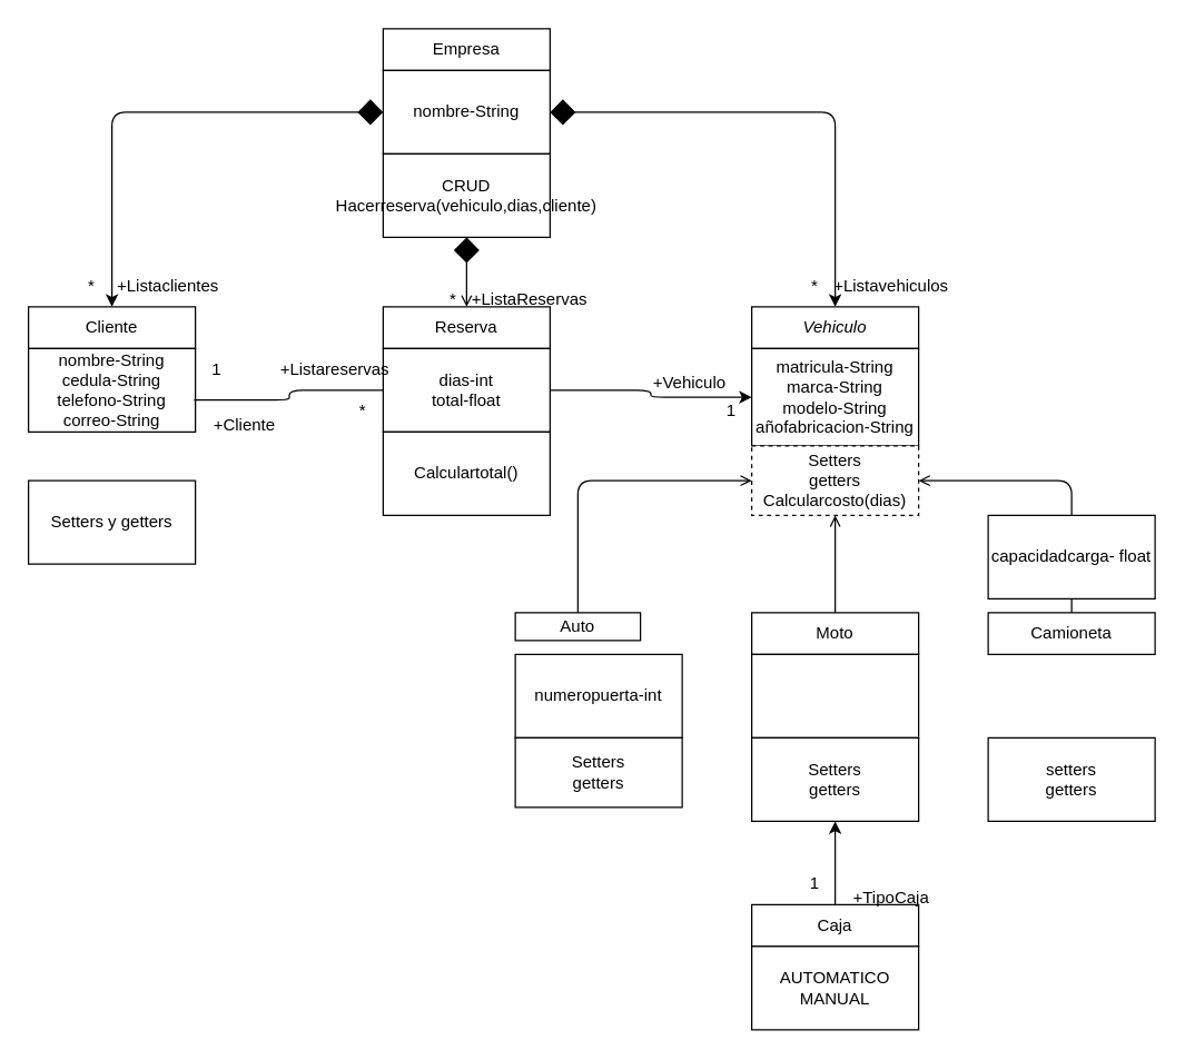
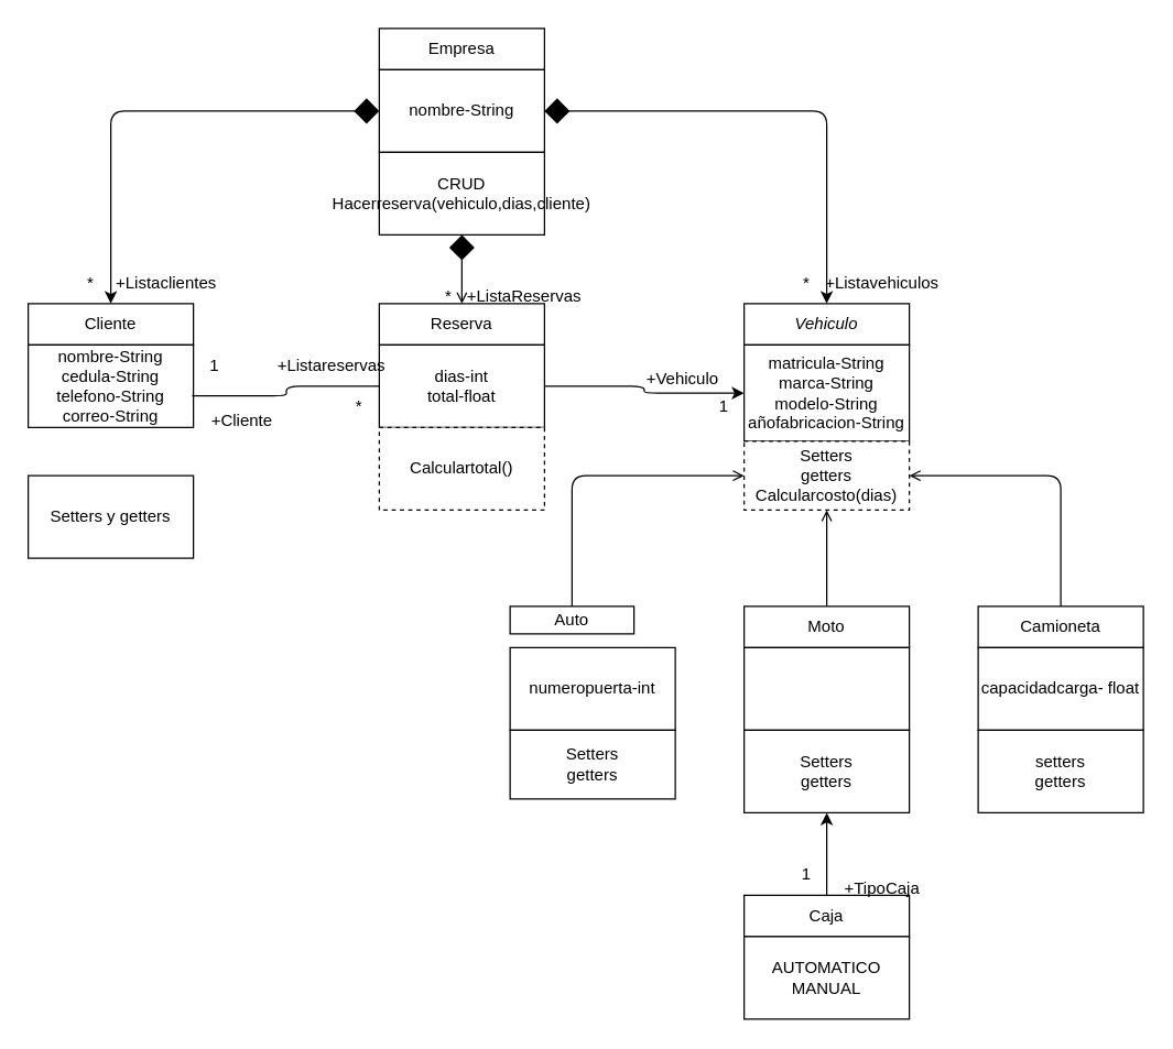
  <mxCell id="0" />
  <mxCell id="1" parent="0" />
  <mxCell id="2" value="Empresa" style="whiteSpace=wrap;html=1;" parent="1" vertex="1"><mxGeometry x="275" y="20" width="120" height="30" as="geometry" /></mxCell>
  <mxCell id="3" style="edgeStyle=orthogonalEdgeStyle;html=1;exitX=0;exitY=0.5;exitDx=0;exitDy=0;entryX=0.5;entryY=0;entryDx=0;entryDy=0;startArrow=diamond;startFill=1;endSize=6;startSize=16;" parent="1" source="5" target="11" edge="1"><mxGeometry relative="1" as="geometry" /></mxCell>
  <mxCell id="4" style="edgeStyle=orthogonalEdgeStyle;html=1;exitX=1;exitY=0.5;exitDx=0;exitDy=0;entryX=0.5;entryY=0;entryDx=0;entryDy=0;startArrow=diamond;startFill=1;startSize=16;" parent="1" source="5" target="8" edge="1"><mxGeometry relative="1" as="geometry" /></mxCell>
  <mxCell id="5" value="nombre-String" style="whiteSpace=wrap;html=1;" parent="1" vertex="1"><mxGeometry x="275" y="50" width="120" height="60" as="geometry" /></mxCell>
  <mxCell id="6" style="edgeStyle=none;html=1;exitX=0.5;exitY=1;exitDx=0;exitDy=0;entryX=0.5;entryY=0;entryDx=0;entryDy=0;startArrow=diamond;startFill=1;endArrow=open;endFill=1;startSize=16;endSize=6;" parent="1" source="7" target="39" edge="1"><mxGeometry relative="1" as="geometry" /></mxCell>
  <mxCell id="7" value="CRUD&lt;br&gt;Hacerreserva(vehiculo,dias,cliente)" style="whiteSpace=wrap;html=1;" parent="1" vertex="1"><mxGeometry x="275" y="110" width="120" height="60" as="geometry" /></mxCell>
  <mxCell id="8" value="&lt;i&gt;Vehiculo&lt;/i&gt;" style="whiteSpace=wrap;html=1;" parent="1" vertex="1"><mxGeometry x="540" y="220" width="120" height="30" as="geometry" /></mxCell>
  <mxCell id="9" value="matricula-String&lt;br&gt;marca-String&lt;br&gt;modelo-String&lt;br&gt;añofabricacion-String" style="whiteSpace=wrap;html=1;" parent="1" vertex="1"><mxGeometry x="540" y="250" width="120" height="70" as="geometry" /></mxCell>
  <mxCell id="10" value="Setters&lt;br&gt;getters&lt;br&gt;Calcularcosto(dias)" style="whiteSpace=wrap;html=1;dashed=1;" parent="1" vertex="1"><mxGeometry x="540" y="320" width="120" height="50" as="geometry" /></mxCell>
  <mxCell id="11" value="Cliente" style="whiteSpace=wrap;html=1;" parent="1" vertex="1"><mxGeometry x="20" y="220" width="120" height="30" as="geometry" /></mxCell>
  <mxCell id="12" value="nombre-String&lt;br&gt;cedula-String&lt;br&gt;telefono-String&lt;br&gt;correo-String" style="whiteSpace=wrap;html=1;" parent="1" vertex="1"><mxGeometry x="20" y="250" width="120" height="60" as="geometry" /></mxCell>
  <mxCell id="13" value="Setters y getters" style="whiteSpace=wrap;html=1;" parent="1" vertex="1"><mxGeometry x="20" y="345" width="120" height="60" as="geometry" /></mxCell>
  <mxCell id="14" style="edgeStyle=orthogonalEdgeStyle;html=1;exitX=0.5;exitY=0;exitDx=0;exitDy=0;entryX=0;entryY=0.5;entryDx=0;entryDy=0;endArrow=open;endFill=0;" parent="1" source="15" target="10" edge="1"><mxGeometry relative="1" as="geometry" /></mxCell>
  <mxCell id="15" value="Auto" style="whiteSpace=wrap;html=1;" parent="1" vertex="1"><mxGeometry x="370" y="440" width="90" height="20" as="geometry" /></mxCell>
  <mxCell id="16" value="numeropuerta-int" style="whiteSpace=wrap;html=1;" parent="1" vertex="1"><mxGeometry x="370" y="470" width="120" height="60" as="geometry" /></mxCell>
  <mxCell id="17" value="Setters&lt;br&gt;getters" style="whiteSpace=wrap;html=1;" parent="1" vertex="1"><mxGeometry x="370" y="530" width="120" height="50" as="geometry" /></mxCell>
  <mxCell id="18" style="edgeStyle=orthogonalEdgeStyle;html=1;exitX=0.5;exitY=0;exitDx=0;exitDy=0;entryX=0.5;entryY=1;entryDx=0;entryDy=0;endArrow=open;endFill=0;" parent="1" source="19" target="10" edge="1"><mxGeometry relative="1" as="geometry" /></mxCell>
  <mxCell id="19" value="Moto" style="whiteSpace=wrap;html=1;" parent="1" vertex="1"><mxGeometry x="540" y="440" width="120" height="30" as="geometry" /></mxCell>
  <mxCell id="20" value="" style="whiteSpace=wrap;html=1;" parent="1" vertex="1"><mxGeometry x="540" y="470" width="120" height="60" as="geometry" /></mxCell>
  <mxCell id="21" value="Setters&lt;br&gt;getters" style="whiteSpace=wrap;html=1;" parent="1" vertex="1"><mxGeometry x="540" y="530" width="120" height="60" as="geometry" /></mxCell>
  <mxCell id="22" style="edgeStyle=orthogonalEdgeStyle;html=1;exitX=0.5;exitY=0;exitDx=0;exitDy=0;entryX=1;entryY=0.5;entryDx=0;entryDy=0;endArrow=open;endFill=0;" parent="1" source="23" target="10" edge="1"><mxGeometry relative="1" as="geometry" /></mxCell>
  <mxCell id="23" value="Camioneta" style="whiteSpace=wrap;html=1;" parent="1" vertex="1"><mxGeometry x="710" y="440" width="120" height="30" as="geometry" /></mxCell>
- <mxCell id="24" value="capacidadcarga- float" style="whiteSpace=wrap;html=1;" parent="1" vertex="1"><mxGeometry x="710" y="370" width="120" height="60" as="geometry" /></mxCell>
+ <mxCell id="24" value="capacidadcarga- float" style="whiteSpace=wrap;html=1;" parent="1" vertex="1"><mxGeometry x="710" y="470" width="120" height="60" as="geometry" /></mxCell>
  <mxCell id="25" value="setters&lt;br&gt;getters" style="whiteSpace=wrap;html=1;" parent="1" vertex="1"><mxGeometry x="710" y="530" width="120" height="60" as="geometry" /></mxCell>
  <mxCell id="26" style="edgeStyle=orthogonalEdgeStyle;html=1;exitX=0.5;exitY=0;exitDx=0;exitDy=0;entryX=0.5;entryY=1;entryDx=0;entryDy=0;" parent="1" source="27" target="21" edge="1"><mxGeometry relative="1" as="geometry" /></mxCell>
  <mxCell id="27" value="Caja" style="whiteSpace=wrap;html=1;" parent="1" vertex="1"><mxGeometry x="540" y="650" width="120" height="30" as="geometry" /></mxCell>
  <mxCell id="28" value="AUTOMATICO&lt;br&gt;MANUAL" style="whiteSpace=wrap;html=1;" parent="1" vertex="1"><mxGeometry x="540" y="680" width="120" height="60" as="geometry" /></mxCell>
  <mxCell id="29" value="+Listaclientes" style="text;html=1;align=center;verticalAlign=middle;resizable=0;points=[];autosize=1;strokeColor=none;fillColor=none;" parent="1" vertex="1"><mxGeometry x="70" y="190" width="100" height="30" as="geometry" /></mxCell>
  <mxCell id="30" value="*" style="text;html=1;align=center;verticalAlign=middle;resizable=0;points=[];autosize=1;strokeColor=none;fillColor=none;" parent="1" vertex="1"><mxGeometry x="50" y="190" width="30" height="30" as="geometry" /></mxCell>
  <mxCell id="31" value="+Listavehiculos" style="text;html=1;align=center;verticalAlign=middle;resizable=0;points=[];autosize=1;strokeColor=none;fillColor=none;" parent="1" vertex="1"><mxGeometry x="585" y="190" width="110" height="30" as="geometry" /></mxCell>
  <mxCell id="32" value="*" style="text;html=1;align=center;verticalAlign=middle;resizable=0;points=[];autosize=1;strokeColor=none;fillColor=none;" parent="1" vertex="1"><mxGeometry x="570" y="190" width="30" height="30" as="geometry" /></mxCell>
  <mxCell id="33" value="+Cliente" style="text;html=1;align=center;verticalAlign=middle;resizable=0;points=[];autosize=1;strokeColor=none;fillColor=none;" parent="1" vertex="1"><mxGeometry x="140" y="290" width="70" height="30" as="geometry" /></mxCell>
  <mxCell id="34" value="1" style="text;html=1;align=center;verticalAlign=middle;resizable=0;points=[];autosize=1;strokeColor=none;fillColor=none;" parent="1" vertex="1"><mxGeometry x="140" y="250" width="30" height="30" as="geometry" /></mxCell>
  <mxCell id="35" value="+Vehiculo" style="text;html=1;align=center;verticalAlign=middle;resizable=0;points=[];autosize=1;strokeColor=none;fillColor=none;" parent="1" vertex="1"><mxGeometry x="455" y="260" width="80" height="30" as="geometry" /></mxCell>
  <mxCell id="36" value="1" style="text;html=1;align=center;verticalAlign=middle;resizable=0;points=[];autosize=1;strokeColor=none;fillColor=none;" parent="1" vertex="1"><mxGeometry x="510" y="280" width="30" height="30" as="geometry" /></mxCell>
  <mxCell id="37" value="+TipoCaja" style="text;html=1;align=center;verticalAlign=middle;resizable=0;points=[];autosize=1;strokeColor=none;fillColor=none;" parent="1" vertex="1"><mxGeometry x="600" y="630" width="80" height="30" as="geometry" /></mxCell>
  <mxCell id="38" value="1" style="text;html=1;align=center;verticalAlign=middle;resizable=0;points=[];autosize=1;strokeColor=none;fillColor=none;" parent="1" vertex="1"><mxGeometry x="570" y="620" width="30" height="30" as="geometry" /></mxCell>
  <mxCell id="39" value="Reserva" style="whiteSpace=wrap;html=1;" parent="1" vertex="1"><mxGeometry x="275" y="220" width="120" height="30" as="geometry" /></mxCell>
  <mxCell id="40" style="edgeStyle=orthogonalEdgeStyle;html=1;exitX=1;exitY=0.5;exitDx=0;exitDy=0;entryX=0;entryY=0.5;entryDx=0;entryDy=0;startArrow=none;startFill=0;endArrow=classic;endFill=1;startSize=16;endSize=6;" parent="1" source="42" target="9" edge="1"><mxGeometry relative="1" as="geometry" /></mxCell>
  <mxCell id="41" style="edgeStyle=orthogonalEdgeStyle;html=1;exitX=0;exitY=0.5;exitDx=0;exitDy=0;startArrow=none;startFill=0;endArrow=none;endFill=0;startSize=16;endSize=6;entryX=0.992;entryY=0.617;entryDx=0;entryDy=0;entryPerimeter=0;" parent="1" source="42" target="12" edge="1"><mxGeometry relative="1" as="geometry"><mxPoint x="190" y="380" as="targetPoint" /></mxGeometry></mxCell>
  <mxCell id="42" value="dias-int&lt;br&gt;total-float" style="whiteSpace=wrap;html=1;" parent="1" vertex="1"><mxGeometry x="275" y="250" width="120" height="60" as="geometry" /></mxCell>
- <mxCell id="43" value="Calculartotal()" style="whiteSpace=wrap;html=1;" parent="1" vertex="1"><mxGeometry x="275" y="310" width="120" height="60" as="geometry" /></mxCell>
+ <mxCell id="43" value="Calculartotal()" style="whiteSpace=wrap;html=1;dashed=1;" parent="1" vertex="1"><mxGeometry x="275" y="310" width="120" height="60" as="geometry" /></mxCell>
  <mxCell id="44" value="+ListaReservas" style="text;html=1;align=center;verticalAlign=middle;resizable=0;points=[];autosize=1;strokeColor=none;fillColor=none;" parent="1" vertex="1"><mxGeometry x="325" y="200" width="110" height="30" as="geometry" /></mxCell>
  <mxCell id="45" value="*" style="text;html=1;align=center;verticalAlign=middle;resizable=0;points=[];autosize=1;strokeColor=none;fillColor=none;" parent="1" vertex="1"><mxGeometry x="310" y="200" width="30" height="30" as="geometry" /></mxCell>
  <mxCell id="46" value="+Listareservas" style="text;html=1;align=center;verticalAlign=middle;resizable=0;points=[];autosize=1;strokeColor=none;fillColor=none;" parent="1" vertex="1"><mxGeometry x="190" y="250" width="100" height="30" as="geometry" /></mxCell>
  <mxCell id="47" value="*" style="text;html=1;align=center;verticalAlign=middle;resizable=0;points=[];autosize=1;strokeColor=none;fillColor=none;" parent="1" vertex="1"><mxGeometry x="245" y="280" width="30" height="30" as="geometry" /></mxCell>
